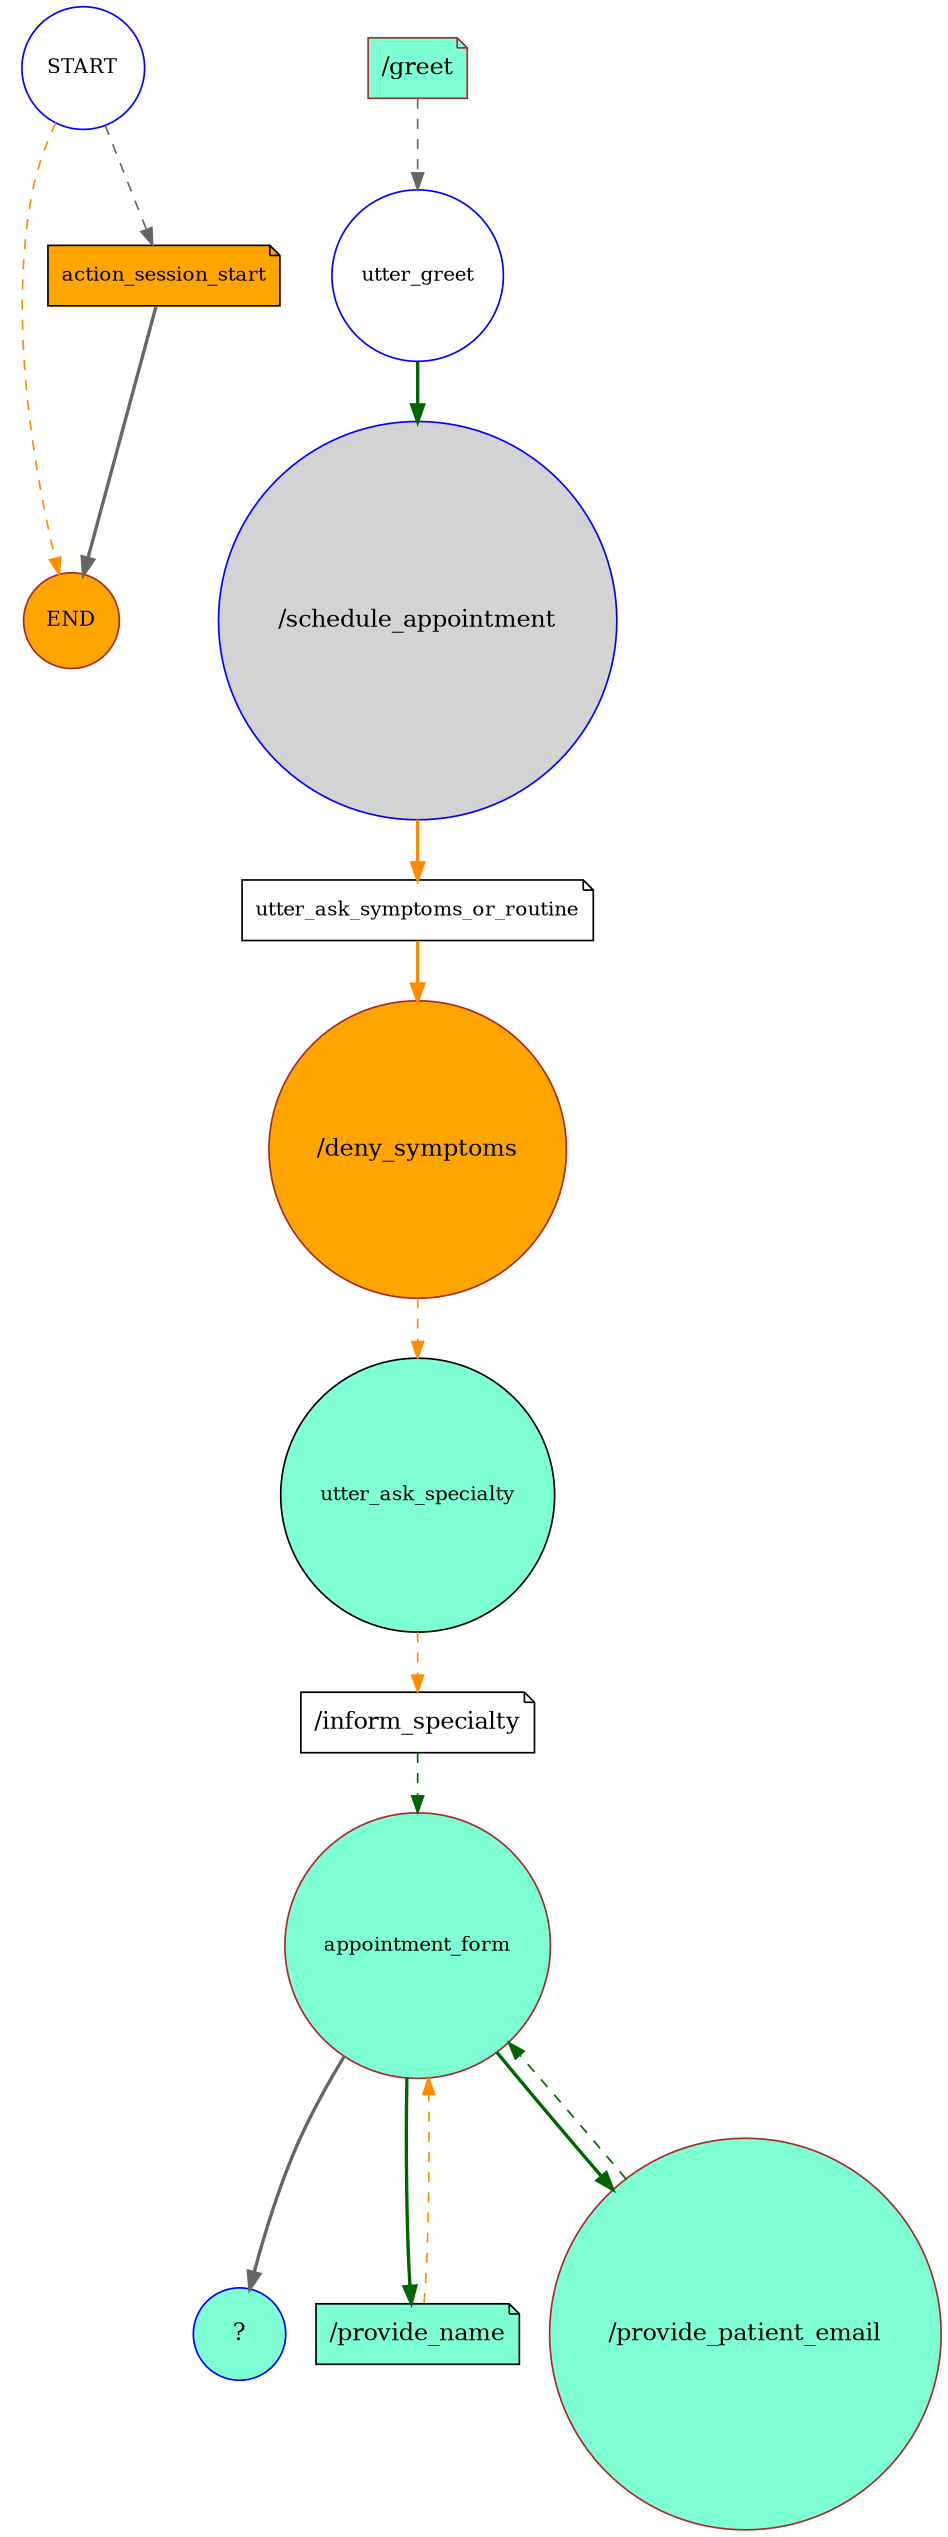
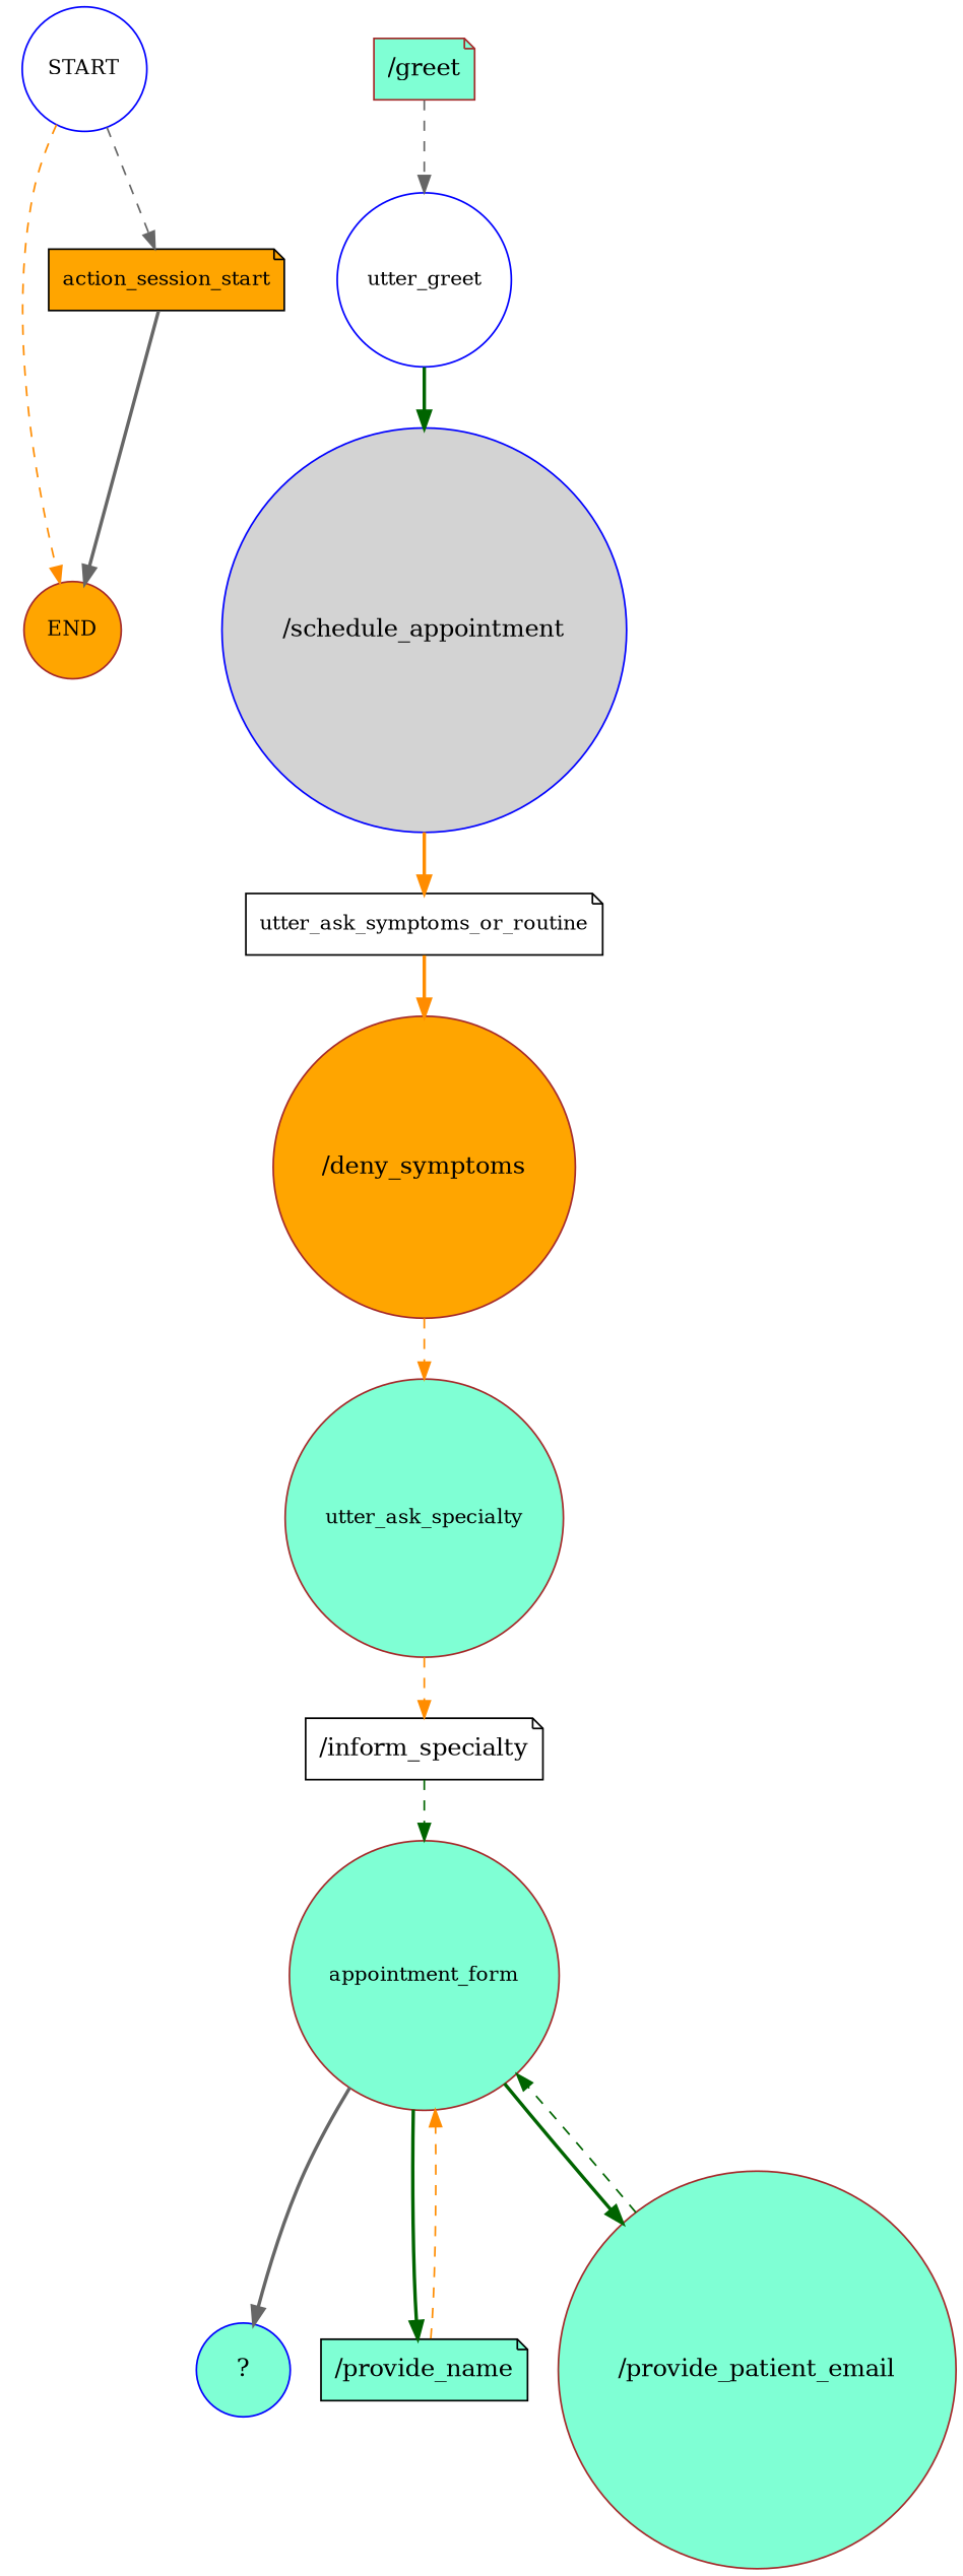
  digraph {
    node [color=brown fillcolor=aquamarine shape=circle style=filled]
    edge [color=darkorange style=dashed]
    n1 [color=blue fillcolor=white fontsize=12 label=START]
    n2 [fillcolor=orange fontsize=12 label=END]
    n3 [color=black fillcolor=orange fontsize=12 label=action_session_start shape=note]
    n4 [label="/greet" shape=note]
    n5 [color=blue fillcolor=white fontsize=12 label=utter_greet]
    n6 [color=blue fillcolor=lightgrey label="/schedule_appointment"]
    n7 [color=black fillcolor=white fontsize=12 label=utter_ask_symptoms_or_routine shape=note]
    n8 [fillcolor=orange label="/deny_symptoms"]
-   n9 [color=black fontsize=12 label=utter_ask_specialty]
+   n9 [fontsize=12 label=utter_ask_specialty]
    n10 [color=black fillcolor=white label="/inform_specialty" shape=note]
    n11 [fontsize=12 label=appointment_form]
    n12 [color=blue label="  ?  "]
    n13 [color=black label="/provide_name" shape=note]
    n14 [label="/provide_patient_email"]
    n1 -> n2
    n1 -> n3 [color=gray40]
    n3 -> n2 [color=gray40 style=bold]
    n4 -> n5 [color=gray40]
    n5 -> n6 [color=darkgreen style=bold]
    n6 -> n7 [style=bold]
    n7 -> n8 [style=bold]
    n8 -> n9
    n9 -> n10
    n10 -> n11 [color=darkgreen]
    n11 -> n12 [color=gray40 style=bold]
    n11 -> n13 [color=darkgreen style=bold]
    n11 -> n14 [color=darkgreen style=bold]
    n13 -> n11
    n14 -> n11 [color=darkgreen]
  }
